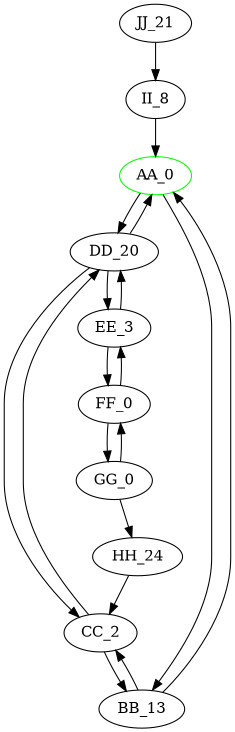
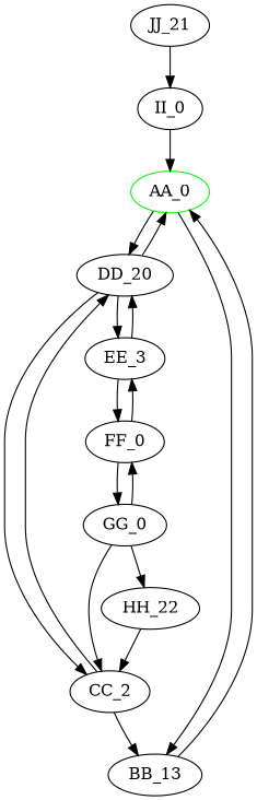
  digraph {
    AA_0 [color=green]
    DD_20
    BB_13
    CC_2
    EE_3
-   II_0 [label=II_8]
+   II_0
    FF_0
    JJ_21
-   HH_22 [label=HH_24]
+   HH_22
    GG_0
    AA_0 -> DD_20
    AA_0 -> BB_13
    DD_20 -> AA_0
    DD_20 -> CC_2
    DD_20 -> EE_3
    BB_13 -> AA_0
-   BB_13 -> CC_2
+   GG_0 -> CC_2
    CC_2 -> DD_20
    CC_2 -> BB_13
    EE_3 -> DD_20
    EE_3 -> FF_0
    II_0 -> AA_0
    FF_0 -> EE_3
    FF_0 -> GG_0
    JJ_21 -> II_0
    HH_22 -> CC_2
    GG_0 -> FF_0
    GG_0 -> HH_22
  }
